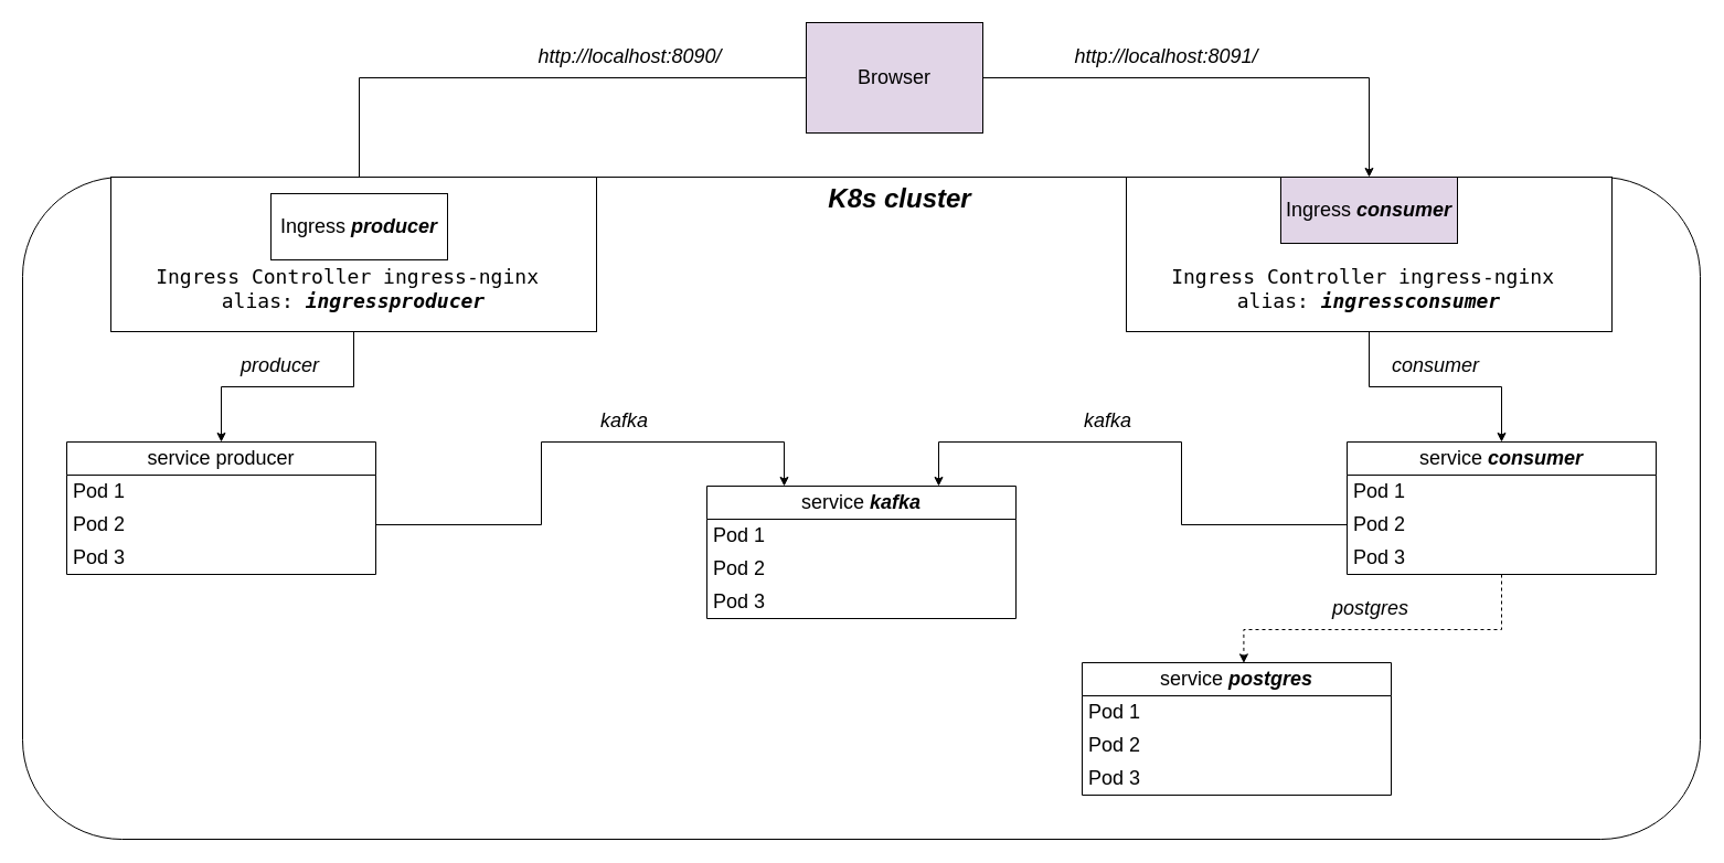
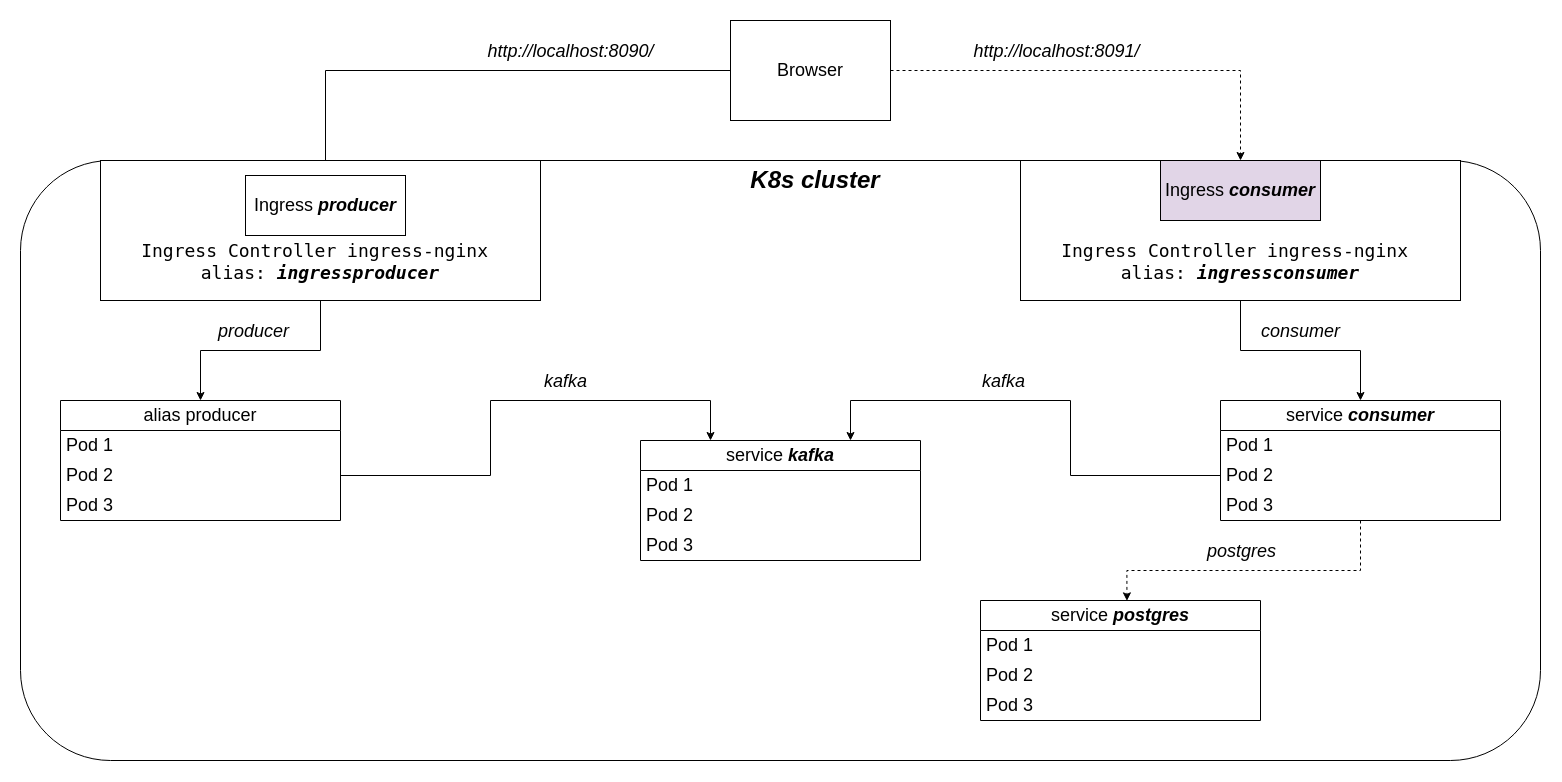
  <mxCell id="0" />
  <mxCell id="1" parent="0" />
  <mxCell id="2" value="" style="rounded=1;whiteSpace=wrap;html=1;" vertex="1" parent="1"><mxGeometry x="20" y="160" width="1520" height="600" as="geometry" /></mxCell>
- <mxCell id="3" style="edgeStyle=orthogonalEdgeStyle;rounded=0;orthogonalLoop=1;jettySize=auto;html=1;entryX=0.5;entryY=0;entryDx=0;entryDy=0;" parent="1" source="7" target="20" edge="1"><mxGeometry relative="1" as="geometry" /></mxCell>
+ <mxCell id="3" style="edgeStyle=orthogonalEdgeStyle;rounded=0;orthogonalLoop=1;jettySize=auto;html=1;entryX=0.5;entryY=0;entryDx=0;entryDy=0;dashed=1;" parent="1" source="7" target="20" edge="1"><mxGeometry relative="1" as="geometry" /></mxCell>
  <mxCell id="4" value="&lt;font style=&quot;font-size: 18px;&quot;&gt;&lt;i&gt;http://localhost:8091/&lt;/i&gt;&lt;/font&gt;" style="edgeLabel;html=1;align=center;verticalAlign=middle;resizable=0;points=[];" parent="3" vertex="1" connectable="0"><mxGeometry x="-0.193" y="1" relative="1" as="geometry"><mxPoint x="-13" y="-19" as="offset" /></mxGeometry></mxCell>
  <mxCell id="5" style="edgeStyle=orthogonalEdgeStyle;rounded=0;orthogonalLoop=1;jettySize=auto;html=1;entryX=0.5;entryY=0;entryDx=0;entryDy=0;" parent="1" source="7" target="19" edge="1"><mxGeometry relative="1" as="geometry" /></mxCell>
  <mxCell id="6" value="&lt;span style=&quot;font-size: 18px;&quot;&gt;&lt;i&gt;http://localhost:8090/&lt;/i&gt;&lt;/span&gt;" style="edgeLabel;html=1;align=center;verticalAlign=middle;resizable=0;points=[];" parent="5" vertex="1" connectable="0"><mxGeometry x="-0.369" y="1" relative="1" as="geometry"><mxPoint y="-21" as="offset" /></mxGeometry></mxCell>
- <mxCell id="7" value="&lt;font style=&quot;font-size: 18px;&quot;&gt;Browser&lt;/font&gt;" style="rounded=0;whiteSpace=wrap;html=1;fillColor=#e1d5e7;" parent="1" vertex="1"><mxGeometry x="730" y="20" width="160" height="100" as="geometry" /></mxCell>
+ <mxCell id="7" value="&lt;font style=&quot;font-size: 18px;&quot;&gt;Browser&lt;/font&gt;" style="rounded=0;whiteSpace=wrap;html=1;" parent="1" vertex="1"><mxGeometry x="730" y="20" width="160" height="100" as="geometry" /></mxCell>
  <mxCell id="8" style="edgeStyle=orthogonalEdgeStyle;rounded=0;orthogonalLoop=1;jettySize=auto;html=1;" parent="1" source="10" target="15" edge="1"><mxGeometry relative="1" as="geometry" /></mxCell>
  <mxCell id="9" value="&lt;font style=&quot;font-size: 18px;&quot;&gt;&lt;i&gt;producer&lt;/i&gt;&lt;/font&gt;" style="edgeLabel;html=1;align=center;verticalAlign=middle;resizable=0;points=[];" parent="8" vertex="1" connectable="0"><mxGeometry x="-0.105" y="2" relative="1" as="geometry"><mxPoint x="-20" y="-22" as="offset" /></mxGeometry></mxCell>
  <mxCell id="10" value="&lt;div style=&quot;font-family: &amp;quot;JetBrains Mono&amp;quot;, monospace; white-space: pre;&quot;&gt;&lt;font style=&quot;font-size: 18px;&quot;&gt;&lt;span style=&quot;background-color: initial;&quot;&gt;Ingress Controller ingress-nginx&lt;/span&gt;&lt;/font&gt;&lt;span style=&quot;background-color: initial; font-size: 18px;&quot;&gt; &lt;/span&gt;&lt;/div&gt;&lt;div style=&quot;font-family: &amp;quot;JetBrains Mono&amp;quot;, monospace; white-space: pre;&quot;&gt;&lt;font style=&quot;font-size: 18px;&quot;&gt;alias: &lt;b&gt;&lt;i&gt;ingressproducer&lt;/i&gt;&lt;/b&gt;&lt;/font&gt;&lt;/div&gt;&lt;div style=&quot;font-family: &amp;quot;JetBrains Mono&amp;quot;, monospace; white-space: pre;&quot;&gt;&lt;br&gt;&lt;/div&gt;" style="rounded=0;whiteSpace=wrap;html=1;verticalAlign=bottom;" parent="1" vertex="1"><mxGeometry x="100" y="160" width="440" height="140" as="geometry" /></mxCell>
  <mxCell id="11" style="edgeStyle=orthogonalEdgeStyle;rounded=0;orthogonalLoop=1;jettySize=auto;html=1;entryX=0.5;entryY=0;entryDx=0;entryDy=0;" edge="1" parent="1" source="13" target="21"><mxGeometry relative="1" as="geometry" /></mxCell>
  <mxCell id="12" value="&lt;font style=&quot;font-size: 18px;&quot;&gt;&lt;i&gt;consumer&lt;/i&gt;&lt;/font&gt;" style="edgeLabel;html=1;align=center;verticalAlign=middle;resizable=0;points=[];" vertex="1" connectable="0" parent="11"><mxGeometry x="0.204" y="-2" relative="1" as="geometry"><mxPoint x="-23" y="-22" as="offset" /></mxGeometry></mxCell>
  <mxCell id="13" value="&lt;div style=&quot;font-family: &amp;quot;JetBrains Mono&amp;quot;, monospace; white-space: pre;&quot;&gt;&lt;font style=&quot;font-size: 18px;&quot;&gt;&lt;span style=&quot;background-color: initial;&quot;&gt;Ingress Controller ingress-nginx &lt;/span&gt;&lt;/font&gt;&lt;/div&gt;&lt;div style=&quot;font-family: &amp;quot;JetBrains Mono&amp;quot;, monospace; white-space: pre;&quot;&gt;&lt;font style=&quot;font-size: 18px;&quot;&gt;alias: &lt;b&gt;&lt;i&gt;ingressconsumer&lt;/i&gt;&lt;/b&gt;&lt;/font&gt;&lt;/div&gt;&lt;div style=&quot;font-family: &amp;quot;JetBrains Mono&amp;quot;, monospace; white-space: pre;&quot;&gt;&lt;br&gt;&lt;/div&gt;" style="rounded=0;whiteSpace=wrap;html=1;verticalAlign=bottom;" parent="1" vertex="1"><mxGeometry x="1020" y="160" width="440" height="140" as="geometry" /></mxCell>
  <mxCell id="14" value="&lt;b&gt;&lt;i&gt;K8s cluster&lt;/i&gt;&lt;/b&gt;" style="text;html=1;align=center;verticalAlign=middle;whiteSpace=wrap;rounded=0;fontSize=24;" parent="1" vertex="1"><mxGeometry x="735" y="165" width="160" height="30" as="geometry" /></mxCell>
- <mxCell id="15" value="&lt;font style=&quot;font-size: 18px;&quot;&gt;service producer&lt;/font&gt;" style="swimlane;fontStyle=0;childLayout=stackLayout;horizontal=1;startSize=30;horizontalStack=0;resizeParent=1;resizeParentMax=0;resizeLast=0;collapsible=1;marginBottom=0;whiteSpace=wrap;html=1;" parent="1" vertex="1"><mxGeometry x="60" y="400" width="280" height="120" as="geometry" /></mxCell>
+ <mxCell id="15" value="&lt;font style=&quot;font-size: 18px;&quot;&gt;alias producer&lt;/font&gt;" style="swimlane;fontStyle=0;childLayout=stackLayout;horizontal=1;startSize=30;horizontalStack=0;resizeParent=1;resizeParentMax=0;resizeLast=0;collapsible=1;marginBottom=0;whiteSpace=wrap;html=1;" parent="1" vertex="1"><mxGeometry x="60" y="400" width="280" height="120" as="geometry" /></mxCell>
  <mxCell id="16" value="&lt;font style=&quot;font-size: 18px;&quot;&gt;Pod 1&lt;/font&gt;" style="text;strokeColor=none;fillColor=none;align=left;verticalAlign=middle;spacingLeft=4;spacingRight=4;overflow=hidden;points=[[0,0.5],[1,0.5]];portConstraint=eastwest;rotatable=0;whiteSpace=wrap;html=1;" parent="15" vertex="1"><mxGeometry y="30" width="280" height="30" as="geometry" /></mxCell>
  <mxCell id="17" value="&lt;font style=&quot;font-size: 18px;&quot;&gt;Pod 2&lt;/font&gt;" style="text;strokeColor=none;fillColor=none;align=left;verticalAlign=middle;spacingLeft=4;spacingRight=4;overflow=hidden;points=[[0,0.5],[1,0.5]];portConstraint=eastwest;rotatable=0;whiteSpace=wrap;html=1;" parent="15" vertex="1"><mxGeometry y="60" width="280" height="30" as="geometry" /></mxCell>
  <mxCell id="18" value="&lt;font style=&quot;font-size: 18px;&quot;&gt;Pod 3&lt;/font&gt;" style="text;strokeColor=none;fillColor=none;align=left;verticalAlign=middle;spacingLeft=4;spacingRight=4;overflow=hidden;points=[[0,0.5],[1,0.5]];portConstraint=eastwest;rotatable=0;whiteSpace=wrap;html=1;" parent="15" vertex="1"><mxGeometry y="90" width="280" height="30" as="geometry" /></mxCell>
  <mxCell id="19" value="&lt;font style=&quot;font-size: 18px;&quot;&gt;Ingress &lt;b&gt;&lt;i&gt;producer&lt;/i&gt;&lt;/b&gt;&lt;/font&gt;" style="rounded=0;whiteSpace=wrap;html=1;" parent="1" vertex="1"><mxGeometry x="245" y="175" width="160" height="60" as="geometry" /></mxCell>
  <mxCell id="20" value="&lt;font style=&quot;font-size: 18px;&quot;&gt;Ingress &lt;b&gt;&lt;i&gt;consumer&lt;/i&gt;&lt;/b&gt;&lt;/font&gt;" style="rounded=0;whiteSpace=wrap;html=1;fillColor=#e1d5e7;" parent="1" vertex="1"><mxGeometry x="1160" y="160" width="160" height="60" as="geometry" /></mxCell>
  <mxCell id="21" value="&lt;font style=&quot;font-size: 18px;&quot;&gt;service &lt;b&gt;&lt;i&gt;consumer&lt;/i&gt;&lt;/b&gt;&lt;/font&gt;" style="swimlane;fontStyle=0;childLayout=stackLayout;horizontal=1;startSize=30;horizontalStack=0;resizeParent=1;resizeParentMax=0;resizeLast=0;collapsible=1;marginBottom=0;whiteSpace=wrap;html=1;" parent="1" vertex="1"><mxGeometry x="1220" y="400" width="280" height="120" as="geometry" /></mxCell>
  <mxCell id="22" value="&lt;font style=&quot;font-size: 18px;&quot;&gt;Pod 1&lt;/font&gt;" style="text;strokeColor=none;fillColor=none;align=left;verticalAlign=middle;spacingLeft=4;spacingRight=4;overflow=hidden;points=[[0,0.5],[1,0.5]];portConstraint=eastwest;rotatable=0;whiteSpace=wrap;html=1;" parent="21" vertex="1"><mxGeometry y="30" width="280" height="30" as="geometry" /></mxCell>
  <mxCell id="23" value="&lt;font style=&quot;font-size: 18px;&quot;&gt;Pod 2&lt;/font&gt;" style="text;strokeColor=none;fillColor=none;align=left;verticalAlign=middle;spacingLeft=4;spacingRight=4;overflow=hidden;points=[[0,0.5],[1,0.5]];portConstraint=eastwest;rotatable=0;whiteSpace=wrap;html=1;" parent="21" vertex="1"><mxGeometry y="60" width="280" height="30" as="geometry" /></mxCell>
  <mxCell id="24" value="&lt;font style=&quot;font-size: 18px;&quot;&gt;Pod 3&lt;/font&gt;" style="text;strokeColor=none;fillColor=none;align=left;verticalAlign=middle;spacingLeft=4;spacingRight=4;overflow=hidden;points=[[0,0.5],[1,0.5]];portConstraint=eastwest;rotatable=0;whiteSpace=wrap;html=1;" parent="21" vertex="1"><mxGeometry y="90" width="280" height="30" as="geometry" /></mxCell>
  <mxCell id="25" value="&lt;font style=&quot;font-size: 18px;&quot;&gt;service &lt;i&gt;&lt;b&gt;kafka&lt;/b&gt;&lt;/i&gt;&lt;/font&gt;" style="swimlane;fontStyle=0;childLayout=stackLayout;horizontal=1;startSize=30;horizontalStack=0;resizeParent=1;resizeParentMax=0;resizeLast=0;collapsible=1;marginBottom=0;whiteSpace=wrap;html=1;" vertex="1" parent="1"><mxGeometry x="640" y="440" width="280" height="120" as="geometry" /></mxCell>
  <mxCell id="26" value="&lt;font style=&quot;font-size: 18px;&quot;&gt;Pod 1&lt;/font&gt;" style="text;strokeColor=none;fillColor=none;align=left;verticalAlign=middle;spacingLeft=4;spacingRight=4;overflow=hidden;points=[[0,0.5],[1,0.5]];portConstraint=eastwest;rotatable=0;whiteSpace=wrap;html=1;" vertex="1" parent="25"><mxGeometry y="30" width="280" height="30" as="geometry" /></mxCell>
  <mxCell id="27" value="&lt;font style=&quot;font-size: 18px;&quot;&gt;Pod 2&lt;/font&gt;" style="text;strokeColor=none;fillColor=none;align=left;verticalAlign=middle;spacingLeft=4;spacingRight=4;overflow=hidden;points=[[0,0.5],[1,0.5]];portConstraint=eastwest;rotatable=0;whiteSpace=wrap;html=1;" vertex="1" parent="25"><mxGeometry y="60" width="280" height="30" as="geometry" /></mxCell>
  <mxCell id="28" value="&lt;font style=&quot;font-size: 18px;&quot;&gt;Pod 3&lt;/font&gt;" style="text;strokeColor=none;fillColor=none;align=left;verticalAlign=middle;spacingLeft=4;spacingRight=4;overflow=hidden;points=[[0,0.5],[1,0.5]];portConstraint=eastwest;rotatable=0;whiteSpace=wrap;html=1;" vertex="1" parent="25"><mxGeometry y="90" width="280" height="30" as="geometry" /></mxCell>
  <mxCell id="29" style="edgeStyle=orthogonalEdgeStyle;rounded=0;orthogonalLoop=1;jettySize=auto;html=1;entryX=0.25;entryY=0;entryDx=0;entryDy=0;" edge="1" parent="1" source="17" target="25"><mxGeometry relative="1" as="geometry"><Array as="points"><mxPoint x="490" y="475" /><mxPoint x="490" y="400" /><mxPoint x="710" y="400" /></Array></mxGeometry></mxCell>
  <mxCell id="30" value="&lt;font style=&quot;font-size: 18px;&quot;&gt;&lt;i&gt;kafka&lt;/i&gt;&lt;/font&gt;" style="edgeLabel;html=1;align=center;verticalAlign=middle;resizable=0;points=[];" vertex="1" connectable="0" parent="29"><mxGeometry x="0.233" y="-3" relative="1" as="geometry"><mxPoint y="-23" as="offset" /></mxGeometry></mxCell>
  <mxCell id="31" style="edgeStyle=orthogonalEdgeStyle;rounded=0;orthogonalLoop=1;jettySize=auto;html=1;entryX=0.75;entryY=0;entryDx=0;entryDy=0;" edge="1" parent="1" source="23" target="25"><mxGeometry relative="1" as="geometry"><Array as="points"><mxPoint x="1070" y="475" /><mxPoint x="1070" y="400" /><mxPoint x="850" y="400" /></Array></mxGeometry></mxCell>
  <mxCell id="32" value="&lt;font style=&quot;font-size: 18px;&quot;&gt;&lt;i&gt;kafka&lt;/i&gt;&lt;/font&gt;" style="edgeLabel;html=1;align=center;verticalAlign=middle;resizable=0;points=[];" vertex="1" connectable="0" parent="31"><mxGeometry x="0.207" y="3" relative="1" as="geometry"><mxPoint y="-23" as="offset" /></mxGeometry></mxCell>
  <mxCell id="33" value="&lt;font style=&quot;font-size: 18px;&quot;&gt;service &lt;b&gt;&lt;i&gt;postgres&lt;/i&gt;&lt;/b&gt;&lt;/font&gt;" style="swimlane;fontStyle=0;childLayout=stackLayout;horizontal=1;startSize=30;horizontalStack=0;resizeParent=1;resizeParentMax=0;resizeLast=0;collapsible=1;marginBottom=0;whiteSpace=wrap;html=1;" vertex="1" parent="1"><mxGeometry x="980" y="600" width="280" height="120" as="geometry" /></mxCell>
  <mxCell id="34" value="&lt;font style=&quot;font-size: 18px;&quot;&gt;Pod 1&lt;/font&gt;" style="text;strokeColor=none;fillColor=none;align=left;verticalAlign=middle;spacingLeft=4;spacingRight=4;overflow=hidden;points=[[0,0.5],[1,0.5]];portConstraint=eastwest;rotatable=0;whiteSpace=wrap;html=1;" vertex="1" parent="33"><mxGeometry y="30" width="280" height="30" as="geometry" /></mxCell>
  <mxCell id="35" value="&lt;font style=&quot;font-size: 18px;&quot;&gt;Pod 2&lt;/font&gt;" style="text;strokeColor=none;fillColor=none;align=left;verticalAlign=middle;spacingLeft=4;spacingRight=4;overflow=hidden;points=[[0,0.5],[1,0.5]];portConstraint=eastwest;rotatable=0;whiteSpace=wrap;html=1;" vertex="1" parent="33"><mxGeometry y="60" width="280" height="30" as="geometry" /></mxCell>
  <mxCell id="36" value="&lt;font style=&quot;font-size: 18px;&quot;&gt;Pod 3&lt;/font&gt;" style="text;strokeColor=none;fillColor=none;align=left;verticalAlign=middle;spacingLeft=4;spacingRight=4;overflow=hidden;points=[[0,0.5],[1,0.5]];portConstraint=eastwest;rotatable=0;whiteSpace=wrap;html=1;" vertex="1" parent="33"><mxGeometry y="90" width="280" height="30" as="geometry" /></mxCell>
  <mxCell id="37" style="edgeStyle=orthogonalEdgeStyle;rounded=0;orthogonalLoop=1;jettySize=auto;html=1;entryX=0.523;entryY=0.003;entryDx=0;entryDy=0;entryPerimeter=0;dashed=1;" edge="1" parent="1" source="21" target="33"><mxGeometry relative="1" as="geometry"><Array as="points"><mxPoint x="1360" y="570" /><mxPoint x="1126" y="570" /></Array></mxGeometry></mxCell>
  <mxCell id="38" value="&lt;i&gt;&lt;font style=&quot;font-size: 18px;&quot;&gt;postgres&lt;/font&gt;&lt;/i&gt;" style="edgeLabel;html=1;align=center;verticalAlign=middle;resizable=0;points=[];" vertex="1" connectable="0" parent="37"><mxGeometry x="-0.006" relative="1" as="geometry"><mxPoint x="-14" y="-20" as="offset" /></mxGeometry></mxCell>
